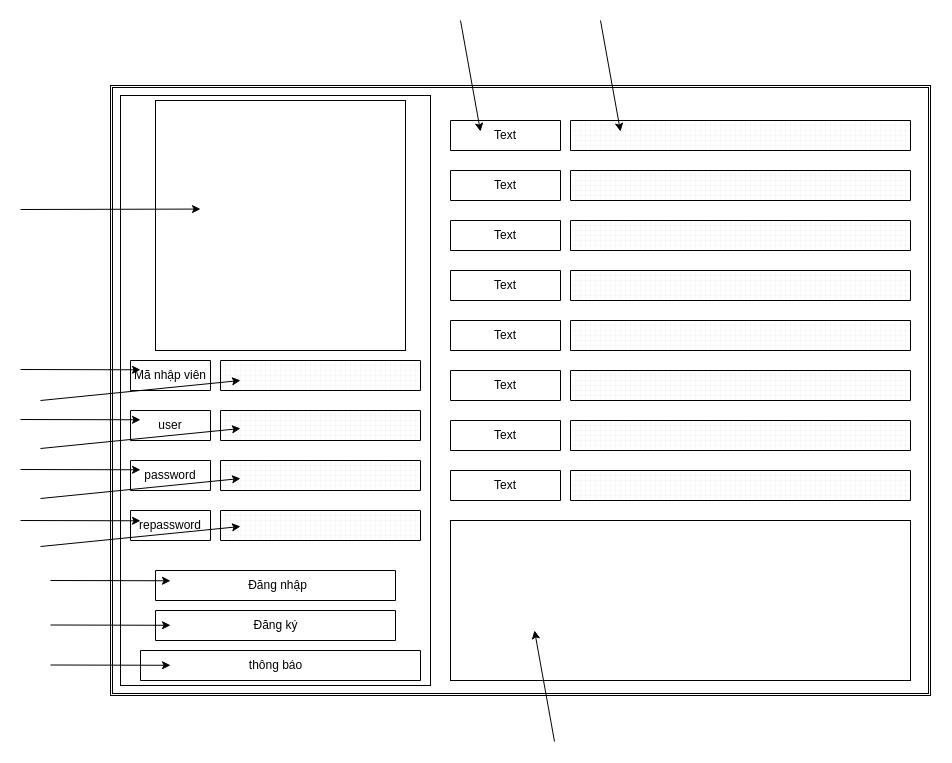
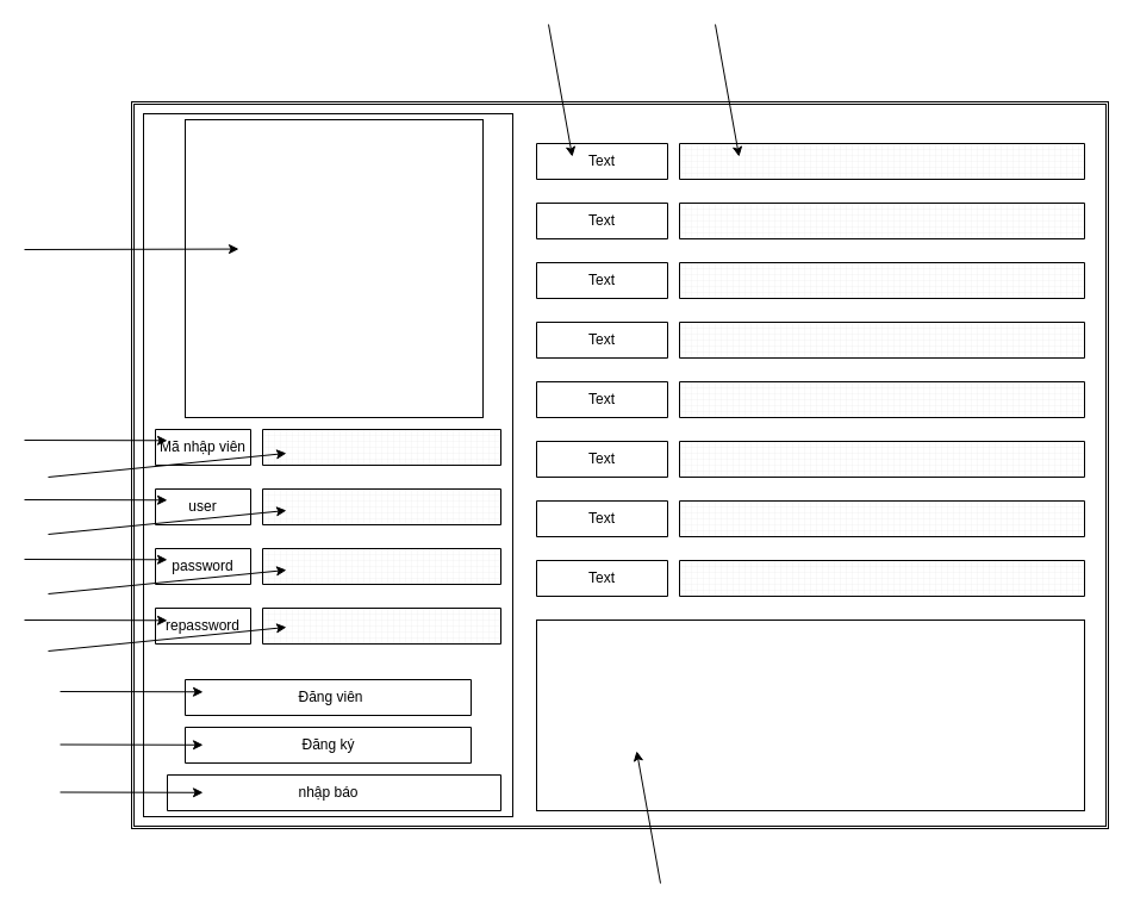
  <mxCell id="0" />
  <mxCell id="1" parent="0" />
  <mxCell id="2" value="" style="shape=ext;double=1;rounded=0;whiteSpace=wrap;html=1;" vertex="1" parent="1"><mxGeometry x="110" y="85" width="820" height="610" as="geometry" /></mxCell>
  <mxCell id="3" value="" style="verticalLabelPosition=bottom;verticalAlign=top;html=1;shape=mxgraph.basic.rect;fillColor2=none;strokeWidth=1;size=20;indent=5;" vertex="1" parent="1"><mxGeometry x="450" y="120" width="110" height="30" as="geometry" /></mxCell>
  <mxCell id="4" value="" style="verticalLabelPosition=bottom;verticalAlign=top;html=1;shape=mxgraph.basic.patternFillRect;fillStyle=grid;step=5;fillStrokeWidth=0.2;fillStrokeColor=#dddddd;" vertex="1" parent="1"><mxGeometry x="570" y="120" width="340" height="30" as="geometry" /></mxCell>
  <mxCell id="5" value="" style="rounded=0;whiteSpace=wrap;html=1;" vertex="1" parent="1"><mxGeometry y="95" width="310" height="590" as="geometry" x="120" /></mxCell>
  <mxCell id="6" value="" style="verticalLabelPosition=bottom;verticalAlign=top;html=1;shape=mxgraph.basic.rect;fillColor2=none;strokeWidth=1;size=20;indent=5;" vertex="1" parent="1"><mxGeometry x="450" y="170" width="110" height="30" as="geometry" /></mxCell>
  <mxCell id="7" value="" style="verticalLabelPosition=bottom;verticalAlign=top;html=1;shape=mxgraph.basic.patternFillRect;fillStyle=grid;step=5;fillStrokeWidth=0.2;fillStrokeColor=#dddddd;" vertex="1" parent="1"><mxGeometry x="570" y="170" width="340" height="30" as="geometry" /></mxCell>
  <mxCell id="8" value="" style="verticalLabelPosition=bottom;verticalAlign=top;html=1;shape=mxgraph.basic.rect;fillColor2=none;strokeWidth=1;size=20;indent=5;" vertex="1" parent="1"><mxGeometry x="450" y="220" width="110" height="30" as="geometry" /></mxCell>
  <mxCell id="9" value="" style="verticalLabelPosition=bottom;verticalAlign=top;html=1;shape=mxgraph.basic.patternFillRect;fillStyle=grid;step=5;fillStrokeWidth=0.2;fillStrokeColor=#dddddd;" vertex="1" parent="1"><mxGeometry x="570" y="220" width="340" height="30" as="geometry" /></mxCell>
  <mxCell id="10" value="" style="verticalLabelPosition=bottom;verticalAlign=top;html=1;shape=mxgraph.basic.rect;fillColor2=none;strokeWidth=1;size=20;indent=5;" vertex="1" parent="1"><mxGeometry x="450" y="270" width="110" height="30" as="geometry" /></mxCell>
  <mxCell id="11" value="" style="verticalLabelPosition=bottom;verticalAlign=top;html=1;shape=mxgraph.basic.patternFillRect;fillStyle=grid;step=5;fillStrokeWidth=0.2;fillStrokeColor=#dddddd;" vertex="1" parent="1"><mxGeometry x="570" y="270" width="340" height="30" as="geometry" /></mxCell>
  <mxCell id="12" value="" style="verticalLabelPosition=bottom;verticalAlign=top;html=1;shape=mxgraph.basic.rect;fillColor2=none;strokeWidth=1;size=20;indent=5;" vertex="1" parent="1"><mxGeometry x="450" y="320" width="110" height="30" as="geometry" /></mxCell>
  <mxCell id="13" value="" style="verticalLabelPosition=bottom;verticalAlign=top;html=1;shape=mxgraph.basic.patternFillRect;fillStyle=grid;step=5;fillStrokeWidth=0.2;fillStrokeColor=#dddddd;" vertex="1" parent="1"><mxGeometry x="570" y="320" width="340" height="30" as="geometry" /></mxCell>
  <mxCell id="14" value="" style="verticalLabelPosition=bottom;verticalAlign=top;html=1;shape=mxgraph.basic.patternFillRect;fillStyle=grid;step=5;fillStrokeWidth=0.2;fillStrokeColor=#dddddd;" vertex="1" parent="1"><mxGeometry x="570" y="370" width="340" height="30" as="geometry" /></mxCell>
  <mxCell id="15" value="" style="verticalLabelPosition=bottom;verticalAlign=top;html=1;shape=mxgraph.basic.rect;fillColor2=none;strokeWidth=1;size=20;indent=5;" vertex="1" parent="1"><mxGeometry x="450" y="370" width="110" height="30" as="geometry" /></mxCell>
  <mxCell id="16" value="" style="verticalLabelPosition=bottom;verticalAlign=top;html=1;shape=mxgraph.basic.rect;fillColor2=none;strokeWidth=1;size=20;indent=5;" vertex="1" parent="1"><mxGeometry x="450" y="420" width="110" height="30" as="geometry" /></mxCell>
  <mxCell id="17" value="" style="verticalLabelPosition=bottom;verticalAlign=top;html=1;shape=mxgraph.basic.patternFillRect;fillStyle=grid;step=5;fillStrokeWidth=0.2;fillStrokeColor=#dddddd;" vertex="1" parent="1"><mxGeometry x="570" y="420" width="340" height="30" as="geometry" /></mxCell>
  <mxCell id="18" value="" style="verticalLabelPosition=bottom;verticalAlign=top;html=1;shape=mxgraph.basic.patternFillRect;fillStyle=grid;step=5;fillStrokeWidth=0.2;fillStrokeColor=#dddddd;" vertex="1" parent="1"><mxGeometry x="570" y="470" width="340" height="30" as="geometry" /></mxCell>
  <mxCell id="19" value="" style="verticalLabelPosition=bottom;verticalAlign=top;html=1;shape=mxgraph.basic.rect;fillColor2=none;strokeWidth=1;size=20;indent=5;" vertex="1" parent="1"><mxGeometry x="450" y="470" width="110" height="30" as="geometry" /></mxCell>
  <mxCell id="20" value="" style="rounded=0;whiteSpace=wrap;html=1;" vertex="1" parent="1"><mxGeometry x="450" y="520" width="460" height="160" as="geometry" /></mxCell>
  <mxCell id="21" value="" style="rounded=0;whiteSpace=wrap;html=1;" vertex="1" parent="1"><mxGeometry x="155" y="100" width="250" height="250" as="geometry" /></mxCell>
  <mxCell id="22" value="" style="verticalLabelPosition=bottom;verticalAlign=top;html=1;shape=mxgraph.basic.rect;fillColor2=none;strokeWidth=1;size=20;indent=5;" vertex="1" parent="1"><mxGeometry x="130" y="360" width="80" height="30" as="geometry" /></mxCell>
  <mxCell id="23" value="" style="verticalLabelPosition=bottom;verticalAlign=top;html=1;shape=mxgraph.basic.patternFillRect;fillStyle=grid;step=5;fillStrokeWidth=0.2;fillStrokeColor=#dddddd;" vertex="1" parent="1"><mxGeometry x="220" y="360" width="200" height="30" as="geometry" /></mxCell>
  <mxCell id="24" value="" style="verticalLabelPosition=bottom;verticalAlign=top;html=1;shape=mxgraph.basic.patternFillRect;fillStyle=grid;step=5;fillStrokeWidth=0.2;fillStrokeColor=#dddddd;" vertex="1" parent="1"><mxGeometry x="220" y="410" width="200" height="30" as="geometry" /></mxCell>
  <mxCell id="25" value="" style="verticalLabelPosition=bottom;verticalAlign=top;html=1;shape=mxgraph.basic.rect;fillColor2=none;strokeWidth=1;size=20;indent=5;" vertex="1" parent="1"><mxGeometry x="130" y="410" width="80" height="30" as="geometry" /></mxCell>
  <mxCell id="26" value="" style="verticalLabelPosition=bottom;verticalAlign=top;html=1;shape=mxgraph.basic.patternFillRect;fillStyle=grid;step=5;fillStrokeWidth=0.2;fillStrokeColor=#dddddd;" vertex="1" parent="1"><mxGeometry x="220" y="460" width="200" height="30" as="geometry" /></mxCell>
  <mxCell id="27" value="" style="verticalLabelPosition=bottom;verticalAlign=top;html=1;shape=mxgraph.basic.rect;fillColor2=none;strokeWidth=1;size=20;indent=5;" vertex="1" parent="1"><mxGeometry x="130" y="460" width="80" height="30" as="geometry" /></mxCell>
  <mxCell id="28" value="" style="verticalLabelPosition=bottom;verticalAlign=top;html=1;shape=mxgraph.basic.patternFillRect;fillStyle=grid;step=5;fillStrokeWidth=0.2;fillStrokeColor=#dddddd;" vertex="1" parent="1"><mxGeometry x="220" y="510" width="200" height="30" as="geometry" /></mxCell>
  <mxCell id="29" value="" style="verticalLabelPosition=bottom;verticalAlign=top;html=1;shape=mxgraph.basic.rect;fillColor2=none;strokeWidth=1;size=20;indent=5;" vertex="1" parent="1"><mxGeometry x="130" y="510" width="80" height="30" as="geometry" /></mxCell>
  <mxCell id="30" value="Text" style="text;html=1;strokeColor=none;fillColor=none;align=center;verticalAlign=middle;whiteSpace=wrap;rounded=0;" vertex="1" parent="1"><mxGeometry x="450" y="270" width="110" height="30" as="geometry" /></mxCell>
  <mxCell id="31" value="Text" style="text;html=1;strokeColor=none;fillColor=none;align=center;verticalAlign=middle;whiteSpace=wrap;rounded=0;" vertex="1" parent="1"><mxGeometry x="450" y="220" width="110" height="30" as="geometry" /></mxCell>
  <mxCell id="32" value="Text" style="text;html=1;strokeColor=none;fillColor=none;align=center;verticalAlign=middle;whiteSpace=wrap;rounded=0;" vertex="1" parent="1"><mxGeometry x="450" y="420" width="110" height="30" as="geometry" /></mxCell>
  <mxCell id="33" value="Text" style="text;html=1;strokeColor=none;fillColor=none;align=center;verticalAlign=middle;whiteSpace=wrap;rounded=0;" vertex="1" parent="1"><mxGeometry x="450" y="170" width="110" height="30" as="geometry" /></mxCell>
  <mxCell id="34" value="Text" style="text;html=1;strokeColor=none;fillColor=none;align=center;verticalAlign=middle;whiteSpace=wrap;rounded=0;" vertex="1" parent="1"><mxGeometry x="450" y="120" width="110" height="30" as="geometry" /></mxCell>
  <mxCell id="35" value="Text" style="text;html=1;strokeColor=none;fillColor=none;align=center;verticalAlign=middle;whiteSpace=wrap;rounded=0;" vertex="1" parent="1"><mxGeometry x="450" y="320" width="110" height="30" as="geometry" /></mxCell>
  <mxCell id="36" value="Text" style="text;html=1;strokeColor=none;fillColor=none;align=center;verticalAlign=middle;whiteSpace=wrap;rounded=0;" vertex="1" parent="1"><mxGeometry x="450" y="370" width="110" height="30" as="geometry" /></mxCell>
  <mxCell id="37" value="Text" style="text;html=1;strokeColor=none;fillColor=none;align=center;verticalAlign=middle;whiteSpace=wrap;rounded=0;" vertex="1" parent="1"><mxGeometry x="450" y="470" width="110" height="30" as="geometry" /></mxCell>
  <mxCell id="38" value="" style="verticalLabelPosition=bottom;verticalAlign=top;html=1;shape=mxgraph.basic.rect;fillColor2=none;strokeWidth=1;size=20;indent=5;" vertex="1" parent="1"><mxGeometry x="155" y="610" width="240" height="30" as="geometry" /></mxCell>
  <mxCell id="39" value="" style="verticalLabelPosition=bottom;verticalAlign=top;html=1;shape=mxgraph.basic.rect;fillColor2=none;strokeWidth=1;size=20;indent=5;" vertex="1" parent="1"><mxGeometry x="140" y="650" width="280" height="30" as="geometry" /></mxCell>
  <mxCell id="40" value="" style="verticalLabelPosition=bottom;verticalAlign=top;html=1;shape=mxgraph.basic.rect;fillColor2=none;strokeWidth=1;size=20;indent=5;" vertex="1" parent="1"><mxGeometry x="155" y="570" width="240" height="30" as="geometry" /></mxCell>
  <mxCell id="41" value="Mã nhập viên" style="text;html=1;strokeColor=none;fillColor=none;align=center;verticalAlign=middle;whiteSpace=wrap;rounded=0;" vertex="1" parent="1"><mxGeometry x="130" y="360" width="80" height="30" as="geometry" /></mxCell>
  <mxCell id="42" value="user" style="text;html=1;strokeColor=none;fillColor=none;align=center;verticalAlign=middle;whiteSpace=wrap;rounded=0;" vertex="1" parent="1"><mxGeometry x="130" y="410" width="80" height="30" as="geometry" /></mxCell>
  <mxCell id="43" value="password" style="text;html=1;strokeColor=none;fillColor=none;align=center;verticalAlign=middle;whiteSpace=wrap;rounded=0;" vertex="1" parent="1"><mxGeometry x="130" y="460" width="80" height="30" as="geometry" /></mxCell>
  <mxCell id="44" value="repassword" style="text;html=1;strokeColor=none;fillColor=none;align=center;verticalAlign=middle;whiteSpace=wrap;rounded=0;" vertex="1" parent="1"><mxGeometry x="130" y="510" width="80" height="30" as="geometry" /></mxCell>
- <mxCell id="45" value="Đăng nhập" style="text;html=1;strokeColor=none;fillColor=none;align=center;verticalAlign=middle;whiteSpace=wrap;rounded=0;" vertex="1" parent="1"><mxGeometry x="155" y="570" width="245" height="30" as="geometry" /></mxCell>
+ <mxCell id="45" value="Đăng viên" style="text;html=1;strokeColor=none;fillColor=none;align=center;verticalAlign=middle;whiteSpace=wrap;rounded=0;" vertex="1" parent="1"><mxGeometry x="155" y="570" width="245" height="30" as="geometry" /></mxCell>
  <mxCell id="46" value="Đăng ký" style="text;html=1;strokeColor=none;fillColor=none;align=center;verticalAlign=middle;whiteSpace=wrap;rounded=0;" vertex="1" parent="1"><mxGeometry x="152.5" y="610" width="245" height="30" as="geometry" /></mxCell>
- <mxCell id="47" value="thông báo" style="text;html=1;strokeColor=none;fillColor=none;align=center;verticalAlign=middle;whiteSpace=wrap;rounded=0;" vertex="1" parent="1"><mxGeometry x="152.5" y="650" width="245" height="30" as="geometry" /></mxCell>
+ <mxCell id="47" value="nhập báo" style="text;html=1;strokeColor=none;fillColor=none;align=center;verticalAlign=middle;whiteSpace=wrap;rounded=0;" vertex="1" parent="1"><mxGeometry x="152.5" y="650" width="245" height="30" as="geometry" /></mxCell>
  <mxCell id="48" value="" style="endArrow=classic;html=1;fontColor=#000000;" edge="1" parent="1"><mxGeometry width="50" height="50" relative="1" as="geometry"><mxPoint x="40" y="400" as="sourcePoint" /><mxPoint x="240" y="380" as="targetPoint" /></mxGeometry></mxCell>
  <mxCell id="49" value="" style="endArrow=classic;html=1;fontColor=#000000;" edge="1" parent="1"><mxGeometry width="50" height="50" relative="1" as="geometry"><mxPoint x="40" y="448" as="sourcePoint" /><mxPoint x="240" y="428" as="targetPoint" /></mxGeometry></mxCell>
  <mxCell id="50" value="" style="endArrow=classic;html=1;fontColor=#000000;" edge="1" parent="1"><mxGeometry width="50" height="50" relative="1" as="geometry"><mxPoint x="40" y="498" as="sourcePoint" /><mxPoint x="240" y="478" as="targetPoint" /></mxGeometry></mxCell>
  <mxCell id="51" value="" style="endArrow=classic;html=1;fontColor=#000000;" edge="1" parent="1"><mxGeometry width="50" height="50" relative="1" as="geometry"><mxPoint x="40" y="546" as="sourcePoint" /><mxPoint x="240" y="526" as="targetPoint" /></mxGeometry></mxCell>
  <mxCell id="52" value="" style="endArrow=classic;html=1;fontColor=#000000;" edge="1" parent="1"><mxGeometry width="50" height="50" relative="1" as="geometry"><mxPoint x="20" y="520" as="sourcePoint" /><mxPoint x="140" y="520.29" as="targetPoint" /></mxGeometry></mxCell>
  <mxCell id="53" value="" style="endArrow=classic;html=1;fontColor=#000000;" edge="1" parent="1"><mxGeometry width="50" height="50" relative="1" as="geometry"><mxPoint x="20" y="209" as="sourcePoint" /><mxPoint x="200" y="208.57" as="targetPoint" /></mxGeometry></mxCell>
  <mxCell id="54" value="" style="endArrow=classic;html=1;fontColor=#000000;" edge="1" parent="1"><mxGeometry width="50" height="50" relative="1" as="geometry"><mxPoint x="460" y="20" as="sourcePoint" /><mxPoint x="480" y="131" as="targetPoint" /></mxGeometry></mxCell>
  <mxCell id="55" value="" style="endArrow=classic;html=1;fontColor=#000000;" edge="1" parent="1"><mxGeometry width="50" height="50" relative="1" as="geometry"><mxPoint x="600" y="20" as="sourcePoint" /><mxPoint x="620" y="131" as="targetPoint" /></mxGeometry></mxCell>
  <mxCell id="56" value="" style="endArrow=classic;html=1;fontColor=#000000;" edge="1" parent="1"><mxGeometry width="50" height="50" relative="1" as="geometry"><mxPoint x="554" y="741" as="sourcePoint" /><mxPoint x="534" y="630" as="targetPoint" /></mxGeometry></mxCell>
  <mxCell id="57" value="" style="endArrow=classic;html=1;fontColor=#000000;" edge="1" parent="1"><mxGeometry width="50" height="50" relative="1" as="geometry"><mxPoint x="20" y="469" as="sourcePoint" /><mxPoint x="140" y="469.29" as="targetPoint" /></mxGeometry></mxCell>
  <mxCell id="58" value="" style="endArrow=classic;html=1;fontColor=#000000;" edge="1" parent="1"><mxGeometry width="50" height="50" relative="1" as="geometry"><mxPoint x="20" y="419" as="sourcePoint" /><mxPoint x="140" y="419.29" as="targetPoint" /></mxGeometry></mxCell>
  <mxCell id="59" value="" style="endArrow=classic;html=1;fontColor=#000000;" edge="1" parent="1"><mxGeometry width="50" height="50" relative="1" as="geometry"><mxPoint x="20" y="369" as="sourcePoint" /><mxPoint x="140" y="369.29" as="targetPoint" /></mxGeometry></mxCell>
  <mxCell id="60" value="" style="endArrow=classic;html=1;fontColor=#000000;" edge="1" parent="1"><mxGeometry width="50" height="50" relative="1" as="geometry"><mxPoint x="50" y="580" as="sourcePoint" /><mxPoint x="170" y="580.29" as="targetPoint" /></mxGeometry></mxCell>
  <mxCell id="61" value="" style="endArrow=classic;html=1;fontColor=#000000;" edge="1" parent="1"><mxGeometry width="50" height="50" relative="1" as="geometry"><mxPoint x="50" y="624.5" as="sourcePoint" /><mxPoint x="170" y="624.79" as="targetPoint" /></mxGeometry></mxCell>
  <mxCell id="62" value="" style="endArrow=classic;html=1;fontColor=#000000;" edge="1" parent="1"><mxGeometry width="50" height="50" relative="1" as="geometry"><mxPoint x="50" y="664.5" as="sourcePoint" /><mxPoint x="170" y="664.79" as="targetPoint" /></mxGeometry></mxCell>
